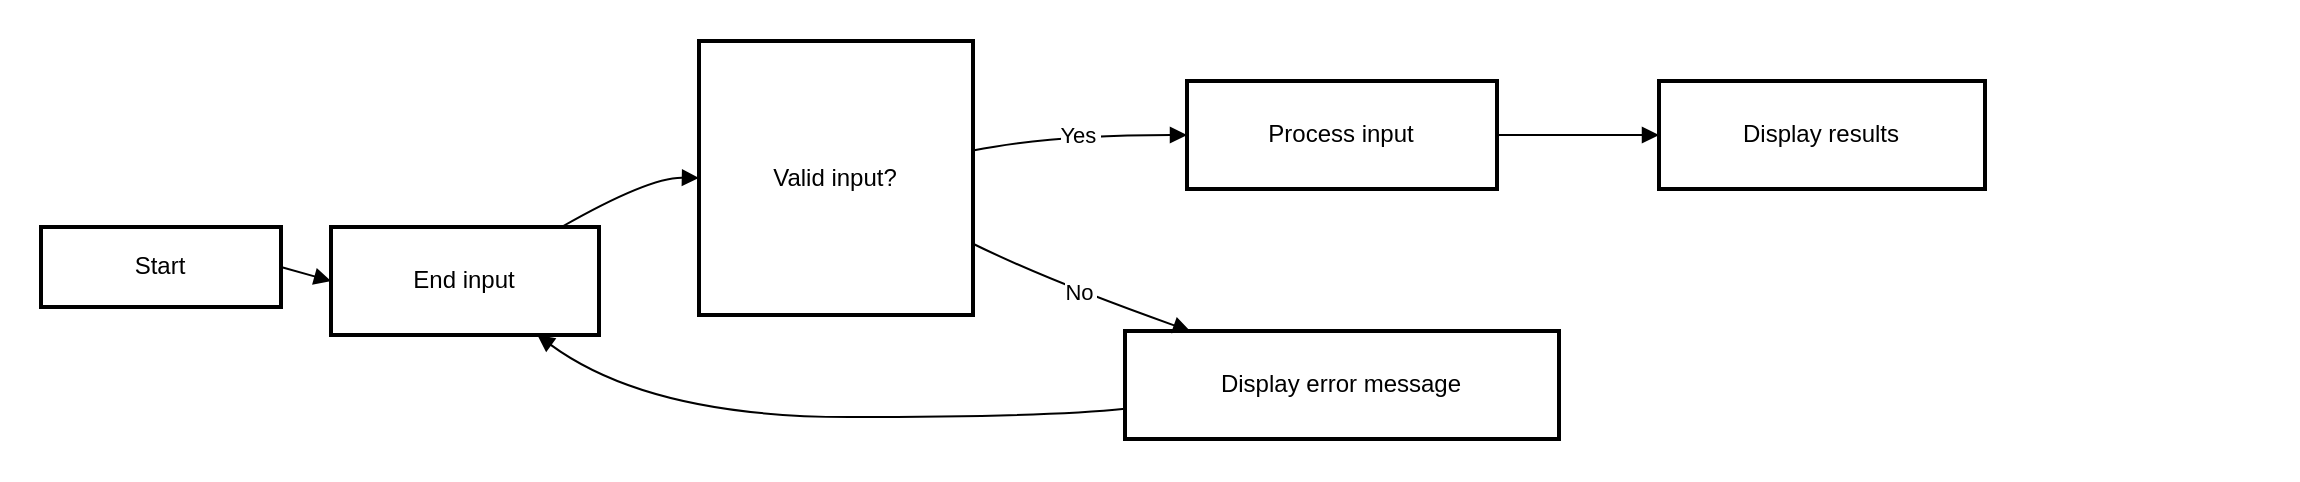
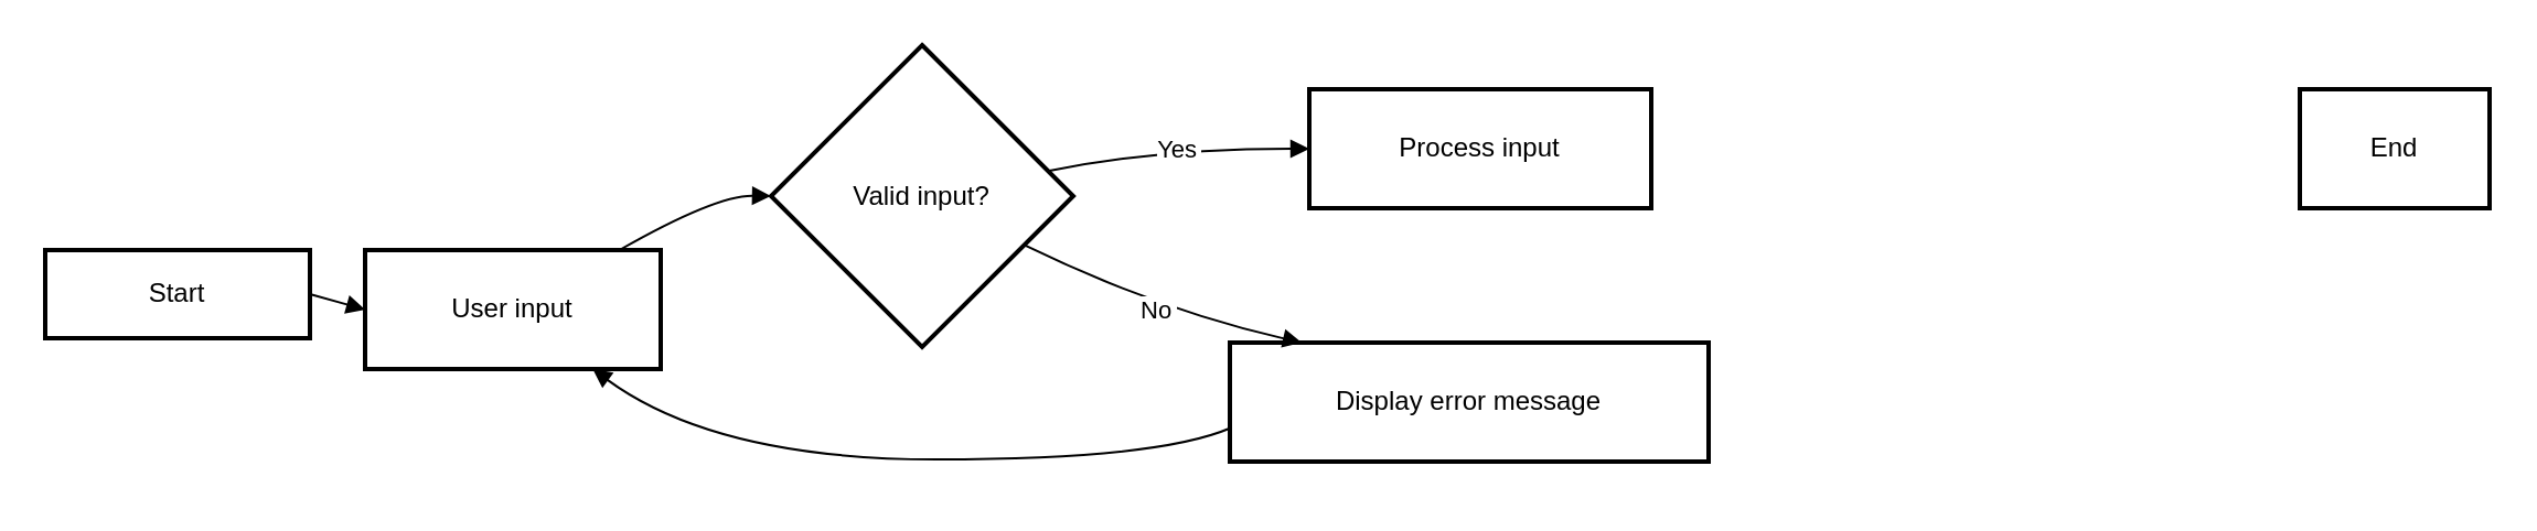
  <mxCell id="0" />
  <mxCell id="1" parent="0" />
  <mxCell id="2" value="Start" style="whiteSpace=wrap;strokeWidth=2;" vertex="1" parent="1"><mxGeometry x="20" y="113" width="120" height="40" as="geometry" /></mxCell>
- <mxCell id="3" value="End input" style="whiteSpace=wrap;strokeWidth=2;" vertex="1" parent="1"><mxGeometry x="165" y="113" width="134" height="54" as="geometry" /></mxCell>
- <mxCell id="4" value="Valid input?" style="strokeWidth=2;whiteSpace=wrap;rounded=0;" vertex="1" parent="1"><mxGeometry x="349" y="20" width="137" height="137" as="geometry" /></mxCell>
+ <mxCell id="3" value="User input" style="whiteSpace=wrap;strokeWidth=2;" vertex="1" parent="1"><mxGeometry x="165" y="113" width="134" height="54" as="geometry" /></mxCell>
+ <mxCell id="4" value="Valid input?" style="rhombus;strokeWidth=2;whiteSpace=wrap;" vertex="1" parent="1"><mxGeometry x="349" y="20" width="137" height="137" as="geometry" /></mxCell>
  <mxCell id="5" value="Process input" style="whiteSpace=wrap;strokeWidth=2;" vertex="1" parent="1"><mxGeometry x="593" y="40" width="155" height="54" as="geometry" /></mxCell>
- <mxCell id="6" value="Display results" style="whiteSpace=wrap;strokeWidth=2;" vertex="1" parent="1"><mxGeometry x="829" y="40" width="163" height="54" as="geometry" /></mxCell>
- <mxCell id="7" value="Display error message" style="whiteSpace=wrap;strokeWidth=2;" vertex="1" parent="1"><mxGeometry x="562" y="165" width="217" height="54" as="geometry" /></mxCell>
+ <mxCell id="7" value="Display error message" style="whiteSpace=wrap;strokeWidth=2;" vertex="1" parent="1"><mxGeometry x="557" y="155" width="217" height="54" as="geometry" /></mxCell>
+ <mxCell id="8" value="End" style="whiteSpace=wrap;strokeWidth=2;" vertex="1" parent="1"><mxGeometry x="1042" y="40" width="86" height="54" as="geometry" /></mxCell>
  <mxCell id="9" value="" style="curved=1;startArrow=none;endArrow=block;exitX=1;exitY=0.5;entryX=0;entryY=0.5;" edge="1" parent="1" source="2" target="3"><mxGeometry relative="1" as="geometry"><Array as="points" /></mxGeometry></mxCell>
  <mxCell id="10" value="" style="curved=1;startArrow=none;endArrow=block;exitX=0.86;exitY=0;entryX=0;entryY=0.5;" edge="1" parent="1" source="3" target="4"><mxGeometry relative="1" as="geometry"><Array as="points"><mxPoint x="324" y="88" /></Array></mxGeometry></mxCell>
  <mxCell id="11" value="Yes" style="curved=1;startArrow=none;endArrow=block;exitX=1;exitY=0.4;entryX=0;entryY=0.5;" edge="1" parent="1" source="4" target="5"><mxGeometry relative="1" as="geometry"><Array as="points"><mxPoint x="524" y="67" /></Array></mxGeometry></mxCell>
- <mxCell id="12" value="" style="curved=1;startArrow=none;endArrow=block;exitX=1;exitY=0.5;entryX=0;entryY=0.5;" edge="1" parent="1" source="5" target="6"><mxGeometry relative="1" as="geometry"><Array as="points" /></mxGeometry></mxCell>
  <mxCell id="13" value="No" style="curved=1;startArrow=none;endArrow=block;exitX=1;exitY=0.74;entryX=0.15;entryY=0;" edge="1" parent="1" source="4" target="7"><mxGeometry relative="1" as="geometry"><Array as="points"><mxPoint x="524" y="140" /></Array></mxGeometry></mxCell>
  <mxCell id="14" value="" style="curved=1;startArrow=none;endArrow=block;exitX=0;exitY=0.72;entryX=0.77;entryY=1;" edge="1" parent="1" source="7" target="3"><mxGeometry relative="1" as="geometry"><Array as="points"><mxPoint x="524" y="208" /><mxPoint x="324" y="208" /></Array></mxGeometry></mxCell>
